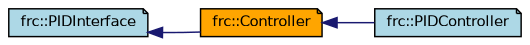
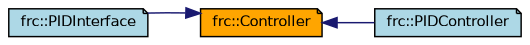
  digraph {
    rankdir=LR
    node [color=black fillcolor=lightblue fontname=Helvetica fontsize=10 shape=note style=filled]
    edge [color=midnightblue dir=back fontname=Helvetica fontsize=10 labelfontname=Helvetica labelfontsize=10 style=solid]
    n1 [fontcolor=black height=0.2 label="frc::PIDInterface" width=0.4]
    n2 [height=0.2 label="frc::PIDController" width=0.4]
    n3 [fillcolor=orange height=0.2 label="frc::Controller" width=0.4]
-   n1 -> n3
+   n3 -> n1
    n3 -> n2
  }
